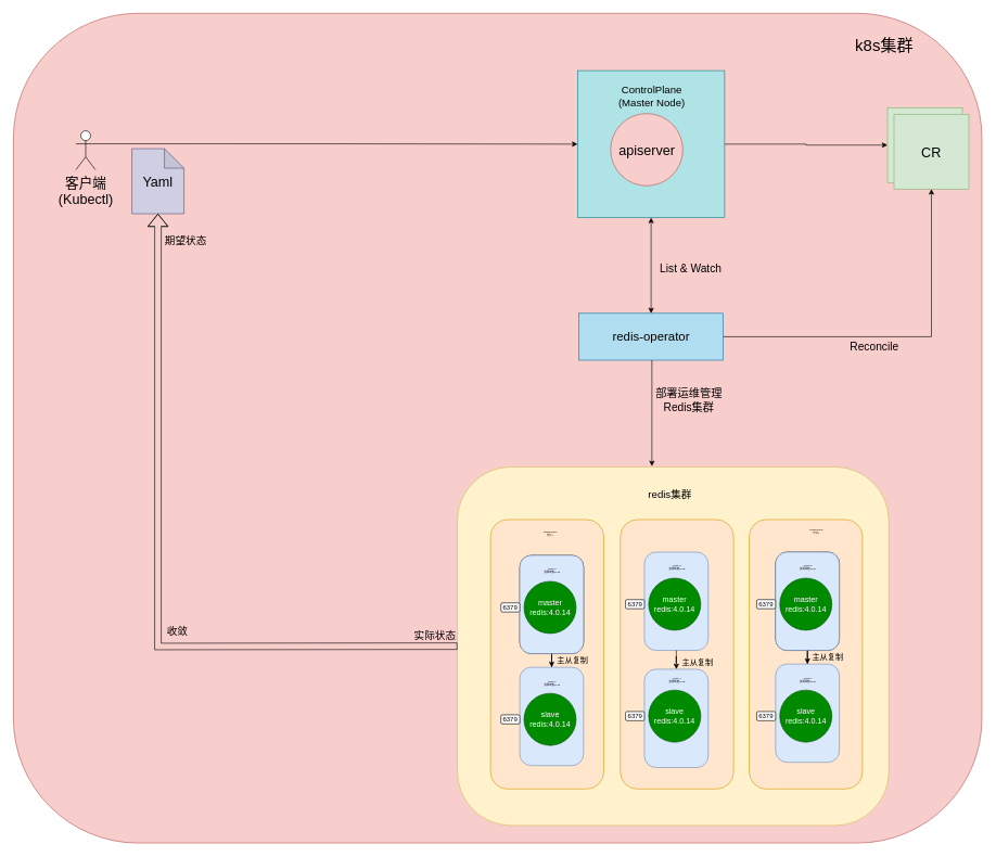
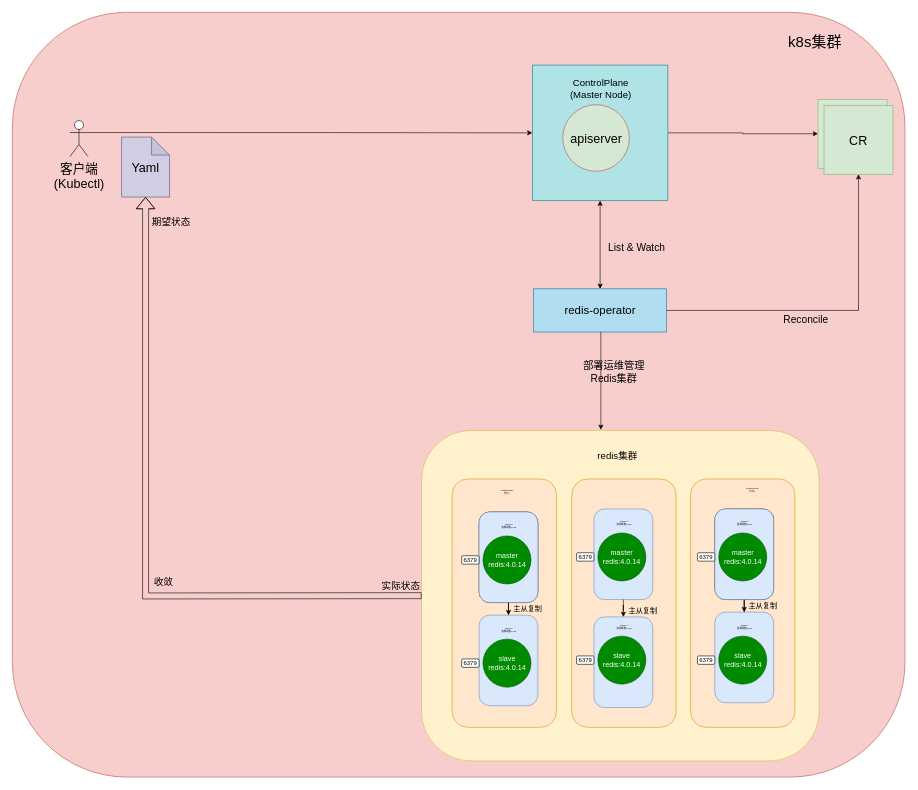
  <mxCell id="0" />
  <mxCell id="1" parent="0" />
  <mxCell id="2" value="" style="rounded=1;whiteSpace=wrap;html=1;labelBackgroundColor=default;labelBorderColor=default;fontSize=17;fillColor=#f8cecc;strokeColor=#b85450;" parent="1" vertex="1"><mxGeometry x="20" y="20" width="1488" height="1275" as="geometry" /></mxCell>
  <mxCell id="3" value="" style="rounded=1;whiteSpace=wrap;html=1;fontSize=4;fillColor=#fff2cc;strokeColor=#d6b656;" parent="1" vertex="1"><mxGeometry x="702" y="717" width="663" height="551" as="geometry" /></mxCell>
  <mxCell id="4" value="" style="rounded=1;whiteSpace=wrap;html=1;fontSize=4;fillColor=#ffe6cc;strokeColor=#d79b00;" parent="1" vertex="1"><mxGeometry x="1150.5" y="798" width="174" height="414" as="geometry" /></mxCell>
  <mxCell id="5" value="" style="rounded=1;whiteSpace=wrap;html=1;fontSize=4;fillColor=#ffe6cc;strokeColor=#d79b00;" parent="1" vertex="1"><mxGeometry x="952.5" y="798" width="174" height="414" as="geometry" /></mxCell>
  <mxCell id="6" value="" style="rounded=1;whiteSpace=wrap;html=1;fontSize=4;fillColor=#ffe6cc;strokeColor=#d79b00;" parent="1" vertex="1"><mxGeometry x="753" y="798" width="174" height="414" as="geometry" /></mxCell>
  <mxCell id="7" value="" style="rounded=1;whiteSpace=wrap;html=1;fontSize=4;fillColor=none;movable=1;resizable=1;rotatable=1;deletable=1;editable=1;connectable=1;arcSize=18;" parent="1" vertex="1"><mxGeometry x="798" y="853" width="98" height="151" as="geometry" /></mxCell>
  <mxCell id="8" value="" style="rounded=1;whiteSpace=wrap;html=1;fontSize=4;fillColor=#dae8fc;movable=1;resizable=1;rotatable=1;deletable=1;editable=1;connectable=1;arcSize=18;strokeColor=#6c8ebf;" parent="1" vertex="1"><mxGeometry x="798" y="853" width="98" height="151" as="geometry" /></mxCell>
  <mxCell id="9" value="master&lt;br&gt;redis:4.0.14" style="ellipse;whiteSpace=wrap;html=1;aspect=fixed;fillColor=#008a00;fontColor=#ffffff;strokeColor=#005700;" parent="1" vertex="1"><mxGeometry x="804.5" y="893" width="80" height="80" as="geometry" /></mxCell>
  <mxCell id="10" value="" style="edgeStyle=orthogonalEdgeStyle;rounded=0;orthogonalLoop=1;jettySize=auto;html=1;dashed=1;" parent="1" edge="1"><mxGeometry relative="1" as="geometry"><mxPoint x="502" y="802" as="sourcePoint" /></mxGeometry></mxCell>
  <mxCell id="11" value="主从复制" style="text;html=1;strokeColor=none;fillColor=none;align=center;verticalAlign=middle;whiteSpace=wrap;rounded=0;" parent="1" vertex="1"><mxGeometry x="842" y="1007" width="75" height="16" as="geometry" /></mxCell>
  <mxCell id="12" style="edgeStyle=orthogonalEdgeStyle;rounded=0;orthogonalLoop=1;jettySize=auto;html=1;exitX=0.5;exitY=1;exitDx=0;exitDy=0;fontSize=16;startArrow=none;startFill=0;endArrow=classic;endFill=1;" parent="1" source="14" edge="1"><mxGeometry relative="1" as="geometry"><mxPoint x="1001" y="716" as="targetPoint" /><Array as="points"><mxPoint x="1001" y="553" /></Array></mxGeometry></mxCell>
  <mxCell id="13" style="edgeStyle=orthogonalEdgeStyle;rounded=0;orthogonalLoop=1;jettySize=auto;html=1;exitX=1;exitY=0.5;exitDx=0;exitDy=0;entryX=0.5;entryY=1;entryDx=0;entryDy=0;fontSize=25;startArrow=none;startFill=0;endArrow=classic;endFill=1;" parent="1" source="14" target="53" edge="1"><mxGeometry relative="1" as="geometry" /></mxCell>
  <mxCell id="14" value="&lt;font style=&quot;font-size: 19px;&quot;&gt;redis-operator&lt;/font&gt;" style="whiteSpace=wrap;html=1;fillColor=#b1ddf0;strokeColor=#10739e;rounded=0;" parent="1" vertex="1"><mxGeometry x="889" y="481" width="221.5" height="72" as="geometry" /></mxCell>
  <mxCell id="15" value="redis集群" style="text;html=1;strokeColor=none;fillColor=none;align=center;verticalAlign=middle;whiteSpace=wrap;rounded=0;fontSize=16;" parent="1" vertex="1"><mxGeometry x="989.5" y="746" width="78" height="27" as="geometry" /></mxCell>
  <mxCell id="16" value="k8s集群" style="text;html=1;strokeColor=none;fillColor=none;align=center;verticalAlign=middle;whiteSpace=wrap;rounded=0;fontSize=25;" parent="1" vertex="1"><mxGeometry x="1309" y="55" width="98" height="25" as="geometry" /></mxCell>
  <mxCell id="17" value="6379" style="rounded=1;whiteSpace=wrap;html=1;fontSize=10;" parent="1" vertex="1"><mxGeometry x="769" y="926" width="29" height="14" as="geometry" /></mxCell>
  <mxCell id="18" value="Pod0-0&lt;br&gt;资源规格1c1g" style="text;html=1;strokeColor=none;fillColor=none;align=center;verticalAlign=middle;whiteSpace=wrap;rounded=0;fontSize=4;" parent="1" vertex="1"><mxGeometry x="807" y="859" width="82" height="36" as="geometry" /></mxCell>
  <mxCell id="19" style="edgeStyle=orthogonalEdgeStyle;rounded=0;orthogonalLoop=1;jettySize=auto;html=1;exitX=0.5;exitY=0;exitDx=0;exitDy=0;fontSize=4;startArrow=classic;startFill=1;endArrow=none;endFill=0;" parent="1" source="20" target="8" edge="1"><mxGeometry relative="1" as="geometry" /></mxCell>
  <mxCell id="20" value="" style="rounded=1;whiteSpace=wrap;html=1;fontSize=4;fillColor=#dae8fc;movable=1;resizable=1;rotatable=1;deletable=1;editable=1;connectable=1;arcSize=18;strokeColor=#6c8ebf;" parent="1" vertex="1"><mxGeometry x="798" y="1025" width="98" height="151" as="geometry" /></mxCell>
  <mxCell id="21" value="slave&lt;br&gt;redis:4.0.14" style="ellipse;whiteSpace=wrap;html=1;aspect=fixed;fillColor=#008a00;fontColor=#ffffff;strokeColor=#005700;" parent="1" vertex="1"><mxGeometry x="804.5" y="1065" width="80" height="80" as="geometry" /></mxCell>
  <mxCell id="22" value="6379" style="rounded=1;whiteSpace=wrap;html=1;fontSize=10;" parent="1" vertex="1"><mxGeometry x="769" y="1098" width="29" height="14" as="geometry" /></mxCell>
  <mxCell id="23" value="Pod0-1&lt;br&gt;资源规格1c1g" style="text;html=1;strokeColor=none;fillColor=none;align=center;verticalAlign=middle;whiteSpace=wrap;rounded=0;fontSize=4;" parent="1" vertex="1"><mxGeometry x="807" y="1031" width="82" height="36" as="geometry" /></mxCell>
  <mxCell id="24" value="" style="rounded=1;whiteSpace=wrap;html=1;fontSize=4;fillColor=none;movable=1;resizable=1;rotatable=1;deletable=1;editable=1;connectable=1;arcSize=18;" parent="1" vertex="1"><mxGeometry x="1191" y="848" width="98" height="151" as="geometry" /></mxCell>
  <mxCell id="25" value="" style="rounded=1;whiteSpace=wrap;html=1;fontSize=4;fillColor=#dae8fc;movable=1;resizable=1;rotatable=1;deletable=1;editable=1;connectable=1;arcSize=18;strokeColor=#6c8ebf;" parent="1" vertex="1"><mxGeometry x="1191" y="848" width="98" height="151" as="geometry" /></mxCell>
  <mxCell id="26" value="master&lt;br&gt;redis:4.0.14" style="ellipse;whiteSpace=wrap;html=1;aspect=fixed;fillColor=#008a00;fontColor=#ffffff;strokeColor=#005700;" parent="1" vertex="1"><mxGeometry x="1197.5" y="888" width="80" height="80" as="geometry" /></mxCell>
  <mxCell id="27" value="主从复制" style="text;html=1;strokeColor=none;fillColor=none;align=center;verticalAlign=middle;whiteSpace=wrap;rounded=0;" parent="1" vertex="1"><mxGeometry x="1234" y="1002" width="75" height="16" as="geometry" /></mxCell>
  <mxCell id="28" value="6379" style="rounded=1;whiteSpace=wrap;html=1;fontSize=10;" parent="1" vertex="1"><mxGeometry x="1162" y="921" width="29" height="14" as="geometry" /></mxCell>
  <mxCell id="29" value="Pod2-0&lt;br&gt;资源规格1c1g" style="text;html=1;strokeColor=none;fillColor=none;align=center;verticalAlign=middle;whiteSpace=wrap;rounded=0;fontSize=4;" parent="1" vertex="1"><mxGeometry x="1200" y="854" width="82" height="36" as="geometry" /></mxCell>
  <mxCell id="30" style="edgeStyle=orthogonalEdgeStyle;rounded=0;orthogonalLoop=1;jettySize=auto;html=1;exitX=0.5;exitY=0;exitDx=0;exitDy=0;fontSize=4;startArrow=classic;startFill=1;endArrow=none;endFill=0;" parent="1" source="31" target="25" edge="1"><mxGeometry relative="1" as="geometry" /></mxCell>
  <mxCell id="31" value="" style="rounded=1;whiteSpace=wrap;html=1;fontSize=4;fillColor=#dae8fc;movable=1;resizable=1;rotatable=1;deletable=1;editable=1;connectable=1;arcSize=18;strokeColor=#6c8ebf;" parent="1" vertex="1"><mxGeometry x="1191" y="1020" width="98" height="151" as="geometry" /></mxCell>
  <mxCell id="32" value="slave&lt;br&gt;redis:4.0.14" style="ellipse;whiteSpace=wrap;html=1;aspect=fixed;fillColor=#008a00;fontColor=#ffffff;strokeColor=#005700;" parent="1" vertex="1"><mxGeometry x="1197.5" y="1060" width="80" height="80" as="geometry" /></mxCell>
  <mxCell id="33" value="6379" style="rounded=1;whiteSpace=wrap;html=1;fontSize=10;" parent="1" vertex="1"><mxGeometry x="1162" y="1093" width="29" height="14" as="geometry" /></mxCell>
  <mxCell id="34" value="Pod2-1&lt;br&gt;资源规格1c1g" style="text;html=1;strokeColor=none;fillColor=none;align=center;verticalAlign=middle;whiteSpace=wrap;rounded=0;fontSize=4;" parent="1" vertex="1"><mxGeometry x="1200" y="1026" width="82" height="36" as="geometry" /></mxCell>
  <mxCell id="35" value="" style="rounded=1;whiteSpace=wrap;html=1;fontSize=4;fillColor=#dae8fc;movable=1;resizable=1;rotatable=1;deletable=1;editable=1;connectable=1;arcSize=18;strokeColor=#6c8ebf;" parent="1" vertex="1"><mxGeometry x="989.5" y="848" width="98" height="151" as="geometry" /></mxCell>
  <mxCell id="36" value="master&lt;br&gt;redis:4.0.14" style="ellipse;whiteSpace=wrap;html=1;aspect=fixed;fillColor=#008a00;fontColor=#ffffff;strokeColor=#005700;" parent="1" vertex="1"><mxGeometry x="996" y="888" width="80" height="80" as="geometry" /></mxCell>
  <mxCell id="37" value="主从复制" style="text;html=1;strokeColor=none;fillColor=none;align=center;verticalAlign=middle;whiteSpace=wrap;rounded=0;" parent="1" vertex="1"><mxGeometry x="1033.5" y="1010" width="75" height="16" as="geometry" /></mxCell>
  <mxCell id="38" value="6379" style="rounded=1;whiteSpace=wrap;html=1;fontSize=10;" parent="1" vertex="1"><mxGeometry x="960.5" y="921" width="29" height="14" as="geometry" /></mxCell>
  <mxCell id="39" value="Pod1-0&lt;br&gt;资源规格1c1g" style="text;html=1;strokeColor=none;fillColor=none;align=center;verticalAlign=middle;whiteSpace=wrap;rounded=0;fontSize=4;" parent="1" vertex="1"><mxGeometry x="998.5" y="854" width="82" height="36" as="geometry" /></mxCell>
  <mxCell id="40" style="edgeStyle=orthogonalEdgeStyle;rounded=0;orthogonalLoop=1;jettySize=auto;html=1;exitX=0.5;exitY=0;exitDx=0;exitDy=0;fontSize=4;startArrow=classic;startFill=1;endArrow=none;endFill=0;" parent="1" source="41" target="35" edge="1"><mxGeometry relative="1" as="geometry" /></mxCell>
  <mxCell id="41" value="" style="rounded=1;whiteSpace=wrap;html=1;fontSize=4;fillColor=#dae8fc;movable=1;resizable=1;rotatable=1;deletable=1;editable=1;connectable=1;arcSize=18;strokeColor=#6c8ebf;" parent="1" vertex="1"><mxGeometry x="989.5" y="1028" width="98" height="151" as="geometry" /></mxCell>
  <mxCell id="42" value="slave&lt;br&gt;redis:4.0.14" style="ellipse;whiteSpace=wrap;html=1;aspect=fixed;fillColor=#008a00;fontColor=#ffffff;strokeColor=#005700;" parent="1" vertex="1"><mxGeometry x="996" y="1060" width="80" height="80" as="geometry" /></mxCell>
  <mxCell id="43" value="6379" style="rounded=1;whiteSpace=wrap;html=1;fontSize=10;" parent="1" vertex="1"><mxGeometry x="960.5" y="1093" width="29" height="14" as="geometry" /></mxCell>
  <mxCell id="44" value="Pod1-1&lt;br&gt;资源规格1c1g" style="text;html=1;strokeColor=none;fillColor=none;align=center;verticalAlign=middle;whiteSpace=wrap;rounded=0;fontSize=4;" parent="1" vertex="1"><mxGeometry x="998.5" y="1026" width="82" height="36" as="geometry" /></mxCell>
  <mxCell id="45" value="Statefulset0&lt;br&gt;分片0" style="text;html=1;strokeColor=none;fillColor=none;align=center;verticalAlign=middle;whiteSpace=wrap;rounded=0;fontSize=4;" parent="1" vertex="1"><mxGeometry x="814.5" y="804" width="60" height="30" as="geometry" /></mxCell>
  <mxCell id="46" value="Statefulset2&lt;br&gt;分片2" style="text;html=1;strokeColor=none;fillColor=none;align=center;verticalAlign=middle;whiteSpace=wrap;rounded=0;fontSize=4;" parent="1" vertex="1"><mxGeometry x="1223.5" y="802" width="60" height="30" as="geometry" /></mxCell>
  <mxCell id="47" style="edgeStyle=orthogonalEdgeStyle;rounded=0;orthogonalLoop=1;jettySize=auto;html=1;exitX=0.5;exitY=1;exitDx=0;exitDy=0;entryX=0.5;entryY=0;entryDx=0;entryDy=0;fontSize=17;startArrow=classic;startFill=1;endArrow=classic;endFill=1;" parent="1" source="49" target="14" edge="1"><mxGeometry relative="1" as="geometry" /></mxCell>
  <mxCell id="48" style="edgeStyle=orthogonalEdgeStyle;rounded=0;orthogonalLoop=1;jettySize=auto;html=1;exitX=1;exitY=0.5;exitDx=0;exitDy=0;entryX=0;entryY=0.5;entryDx=0;entryDy=0;fontSize=17;startArrow=none;startFill=0;endArrow=classic;endFill=1;" parent="1" source="49" target="52" edge="1"><mxGeometry relative="1" as="geometry" /></mxCell>
  <mxCell id="49" value="" style="whiteSpace=wrap;html=1;aspect=fixed;fontSize=16;fillColor=#b0e3e6;strokeColor=#0e8088;" parent="1" vertex="1"><mxGeometry x="886.75" y="108" width="226" height="226" as="geometry" /></mxCell>
- <mxCell id="50" value="&lt;font style=&quot;font-size: 21px;&quot;&gt;apiserver&lt;/font&gt;" style="ellipse;whiteSpace=wrap;html=1;aspect=fixed;fontSize=16;fillColor=#f8cecc;strokeColor=#b85450;" parent="1" vertex="1"><mxGeometry x="937.5" y="174" width="111" height="111" as="geometry" /></mxCell>
+ <mxCell id="50" value="&lt;font style=&quot;font-size: 21px;&quot;&gt;apiserver&lt;/font&gt;" style="ellipse;whiteSpace=wrap;html=1;aspect=fixed;fontSize=16;fillColor=#d5e8d4;strokeColor=#b85450;" parent="1" vertex="1"><mxGeometry x="937.5" y="174" width="111" height="111" as="geometry" /></mxCell>
  <mxCell id="51" value="ControlPlane&lt;br&gt;(Master Node)" style="text;html=1;strokeColor=none;fillColor=none;align=center;verticalAlign=middle;whiteSpace=wrap;rounded=0;fontSize=16;" parent="1" vertex="1"><mxGeometry x="933" y="132" width="136" height="30" as="geometry" /></mxCell>
  <mxCell id="52" value="CR" style="whiteSpace=wrap;html=1;aspect=fixed;fontSize=21;fillColor=#d5e8d4;strokeColor=#82b366;" parent="1" vertex="1"><mxGeometry x="1363" y="165" width="115" height="115" as="geometry" /></mxCell>
  <mxCell id="53" value="CR" style="whiteSpace=wrap;html=1;aspect=fixed;fontSize=21;fillColor=#d5e8d4;strokeColor=#82b366;" parent="1" vertex="1"><mxGeometry x="1373" y="175" width="115" height="115" as="geometry" /></mxCell>
  <mxCell id="54" style="edgeStyle=orthogonalEdgeStyle;rounded=0;orthogonalLoop=1;jettySize=auto;html=1;exitX=1;exitY=0.333;exitDx=0;exitDy=0;exitPerimeter=0;fontSize=17;startArrow=none;startFill=0;endArrow=classic;endFill=1;" parent="1" source="55" target="49" edge="1"><mxGeometry relative="1" as="geometry" /></mxCell>
  <mxCell id="55" value="客户端&lt;br&gt;(Kubectl)" style="shape=umlActor;verticalLabelPosition=bottom;verticalAlign=top;html=1;outlineConnect=0;fontSize=21;fillColor=default;" parent="1" vertex="1"><mxGeometry x="116" y="200.5" width="30" height="60" as="geometry" /></mxCell>
  <mxCell id="56" value="Yaml" style="shape=note;whiteSpace=wrap;html=1;backgroundOutline=1;darkOpacity=0.05;fontSize=21;fillColor=#d0cee2;strokeColor=#56517e;" parent="1" vertex="1"><mxGeometry x="202" y="228" width="80" height="100" as="geometry" /></mxCell>
- <mxCell id="57" value="&lt;br&gt;部署运维管理&lt;br&gt;Redis集群" style="text;html=1;strokeColor=none;fillColor=none;align=center;verticalAlign=middle;whiteSpace=wrap;rounded=0;fontSize=17;" parent="1" vertex="1"><mxGeometry x="978" y="586" width="160" height="38" as="geometry" /></mxCell>
+ <mxCell id="57" value="&lt;br&gt;部署运维管理&lt;br&gt;Redis集群" style="text;html=1;strokeColor=none;fillColor=none;align=center;verticalAlign=middle;whiteSpace=wrap;rounded=0;fontSize=17;" parent="1" vertex="1"><mxGeometry x="943" y="591" width="160" height="38" as="geometry" /></mxCell>
  <mxCell id="58" value="List &amp;amp; Watch" style="text;html=1;strokeColor=none;fillColor=none;align=center;verticalAlign=middle;whiteSpace=wrap;rounded=0;fontSize=17;" parent="1" vertex="1"><mxGeometry x="1006" y="400" width="110" height="27" as="geometry" /></mxCell>
  <mxCell id="59" value="" style="shape=flexArrow;endArrow=none;html=1;rounded=0;fontSize=17;entryX=0;entryY=0.5;entryDx=0;entryDy=0;exitX=0.5;exitY=1;exitDx=0;exitDy=0;exitPerimeter=0;startArrow=block;endFill=0;" parent="1" source="56" target="3" edge="1"><mxGeometry width="50" height="50" relative="1" as="geometry"><mxPoint x="498.044" y="990.919" as="sourcePoint" /><mxPoint x="620" y="978" as="targetPoint" /><Array as="points"><mxPoint x="242" y="993" /></Array></mxGeometry></mxCell>
  <mxCell id="60" value="实际状态" style="text;html=1;strokeColor=none;fillColor=none;align=center;verticalAlign=middle;whiteSpace=wrap;rounded=0;fontSize=16;" parent="1" vertex="1"><mxGeometry x="631" y="962" width="74" height="27" as="geometry" /></mxCell>
  <mxCell id="61" value="收敛" style="text;html=1;strokeColor=none;fillColor=none;align=center;verticalAlign=middle;whiteSpace=wrap;rounded=0;fontSize=16;" parent="1" vertex="1"><mxGeometry x="224" y="955" width="96" height="27" as="geometry" /></mxCell>
  <mxCell id="62" value="期望状态" style="text;html=1;strokeColor=none;fillColor=none;align=center;verticalAlign=middle;whiteSpace=wrap;rounded=0;fontSize=16;" parent="1" vertex="1"><mxGeometry x="250" y="355" width="70" height="27" as="geometry" /></mxCell>
  <mxCell id="63" value="Reconcile" style="text;html=1;strokeColor=none;fillColor=none;align=center;verticalAlign=middle;whiteSpace=wrap;rounded=0;fontSize=17;" parent="1" vertex="1"><mxGeometry x="1291" y="512" width="104" height="44" as="geometry" /></mxCell>
